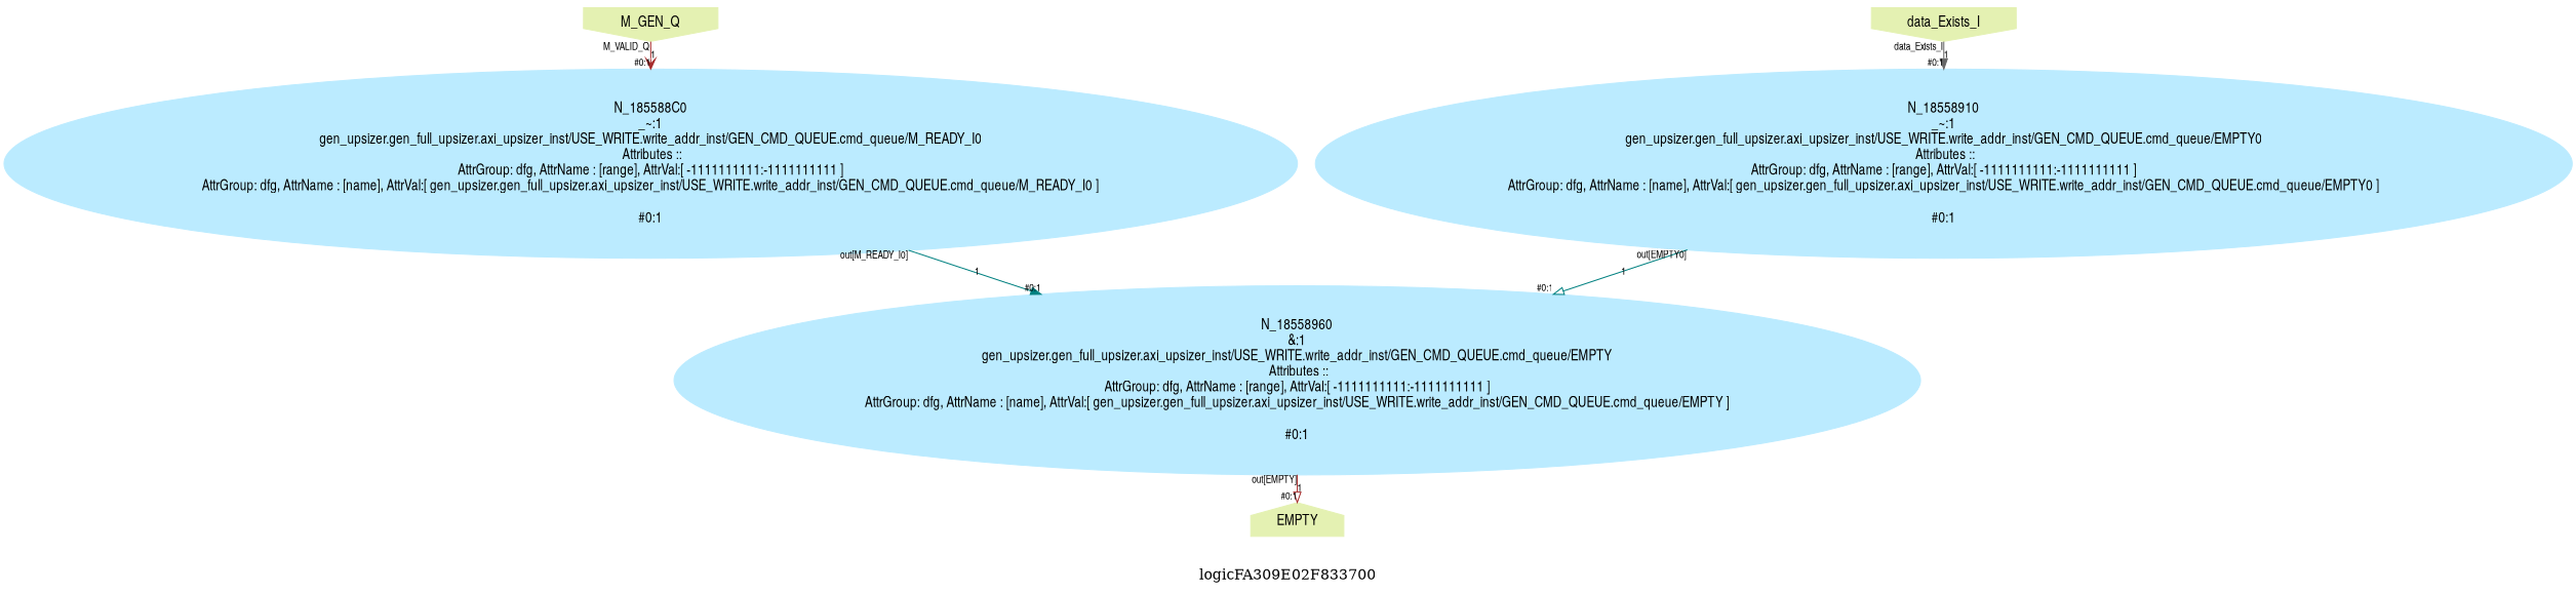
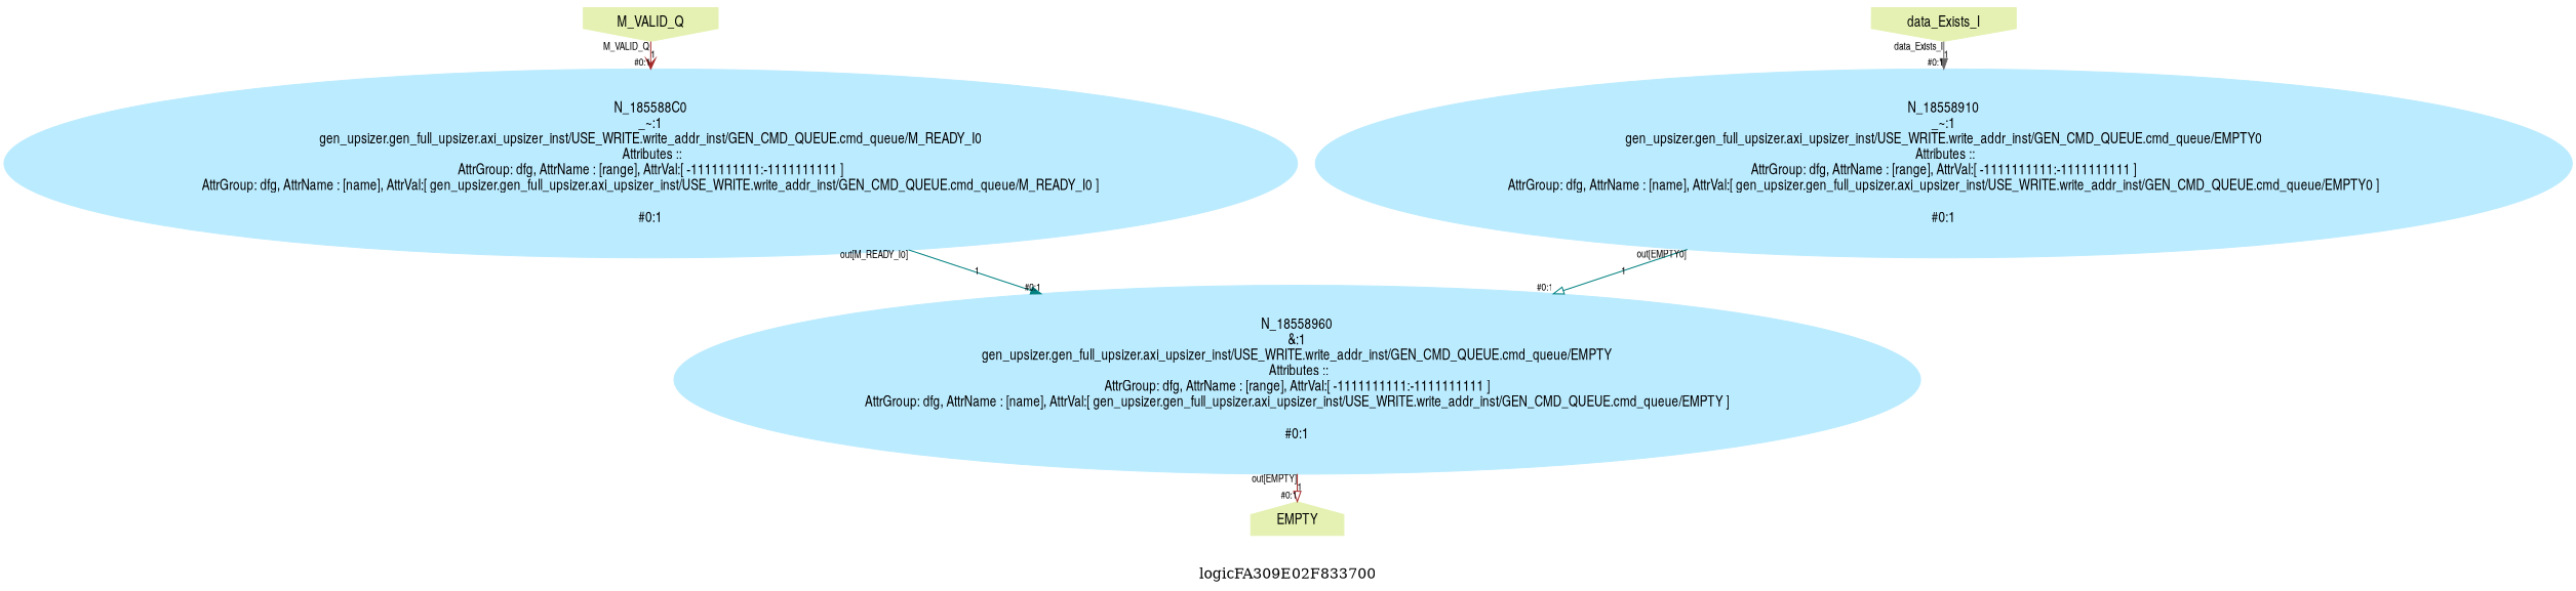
  digraph {
    label=logicFA309E02F833700
    ranksep=0.1
    splines=true
    node [color="#e4f1b2" fontname=helveticanarrow style=filled]
    edge [color=brown fontname=helveticanarrow fontsize=10 headlabel="#0:1" arrowhead=normal]
-   n1 [label=M_GEN_Q shape=invhouse]
+   n1 [label=M_VALID_Q shape=invhouse]
    n2 [label=data_Exists_I shape=invhouse]
    n3 [label=EMPTY shape=house]
    n4 [color="#bbebff" label="N_185588C0\n_~:1\ngen_upsizer.gen_full_upsizer.axi_upsizer_inst/USE_WRITE.write_addr_inst/GEN_CMD_QUEUE.cmd_queue/M_READY_I0\n Attributes ::\nAttrGroup: dfg, AttrName : [range], AttrVal:[ -1111111111:-1111111111 ]\nAttrGroup: dfg, AttrName : [name], AttrVal:[ gen_upsizer.gen_full_upsizer.axi_upsizer_inst/USE_WRITE.write_addr_inst/GEN_CMD_QUEUE.cmd_queue/M_READY_I0 ]\n\n#0:1\n"]
    n5 [color="#bbebff" label="N_18558910\n_~:1\ngen_upsizer.gen_full_upsizer.axi_upsizer_inst/USE_WRITE.write_addr_inst/GEN_CMD_QUEUE.cmd_queue/EMPTY0\n Attributes ::\nAttrGroup: dfg, AttrName : [range], AttrVal:[ -1111111111:-1111111111 ]\nAttrGroup: dfg, AttrName : [name], AttrVal:[ gen_upsizer.gen_full_upsizer.axi_upsizer_inst/USE_WRITE.write_addr_inst/GEN_CMD_QUEUE.cmd_queue/EMPTY0 ]\n\n#0:1\n"]
    n6 [color="#bbebff" label="N_18558960\n&:1\ngen_upsizer.gen_full_upsizer.axi_upsizer_inst/USE_WRITE.write_addr_inst/GEN_CMD_QUEUE.cmd_queue/EMPTY\n Attributes ::\nAttrGroup: dfg, AttrName : [range], AttrVal:[ -1111111111:-1111111111 ]\nAttrGroup: dfg, AttrName : [name], AttrVal:[ gen_upsizer.gen_full_upsizer.axi_upsizer_inst/USE_WRITE.write_addr_inst/GEN_CMD_QUEUE.cmd_queue/EMPTY ]\n\n#0:1\n"]
    subgraph sub_1 {
      rank=source
      n1
      n2
    }
    subgraph sub_2 {
      rank=sink
      n3
    }
    n1 -> n4 [label=1 taillabel=M_VALID_Q arrowhead=vee]
    n2 -> n5 [color=gray40 label=1 taillabel=data_Exists_I]
    n4 -> n6 [color=teal label=1 taillabel="out[M_READY_I0]"]
    n5 -> n6 [color=teal label=1 taillabel="out[EMPTY0]" arrowhead=onormal]
    n6 -> n3 [label=1 taillabel="out[EMPTY]" arrowhead=onormal]
  }
